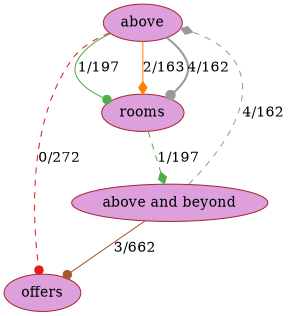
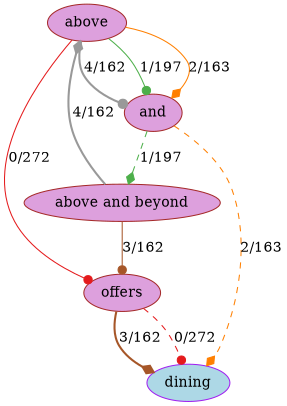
  digraph {
    node [color=brown fillcolor=plum style=filled]
    edge [arrowhead=dot color="#e41a1c" style=dashed weight=162]
    n1 [label=above]
    "above and beyond"
    offers
-   rooms
-   n1 -> offers [label="0/272" weight=272]
+   rooms [label=and]
+   dining [color=purple fillcolor=lightblue]
+   n1 -> offers [label="0/272" style=solid weight=272]
    n1 -> rooms [color="#4daf4a" label="1/197" style=solid weight=197]
    n1 -> rooms [arrowhead=diamond color="#ff7f00" label="2/163" style=solid weight=163]
    n1 -> rooms [color="#999999" label="4/162" style=bold]
-   "above and beyond" -> n1 [arrowhead=diamond color="#999999" label="4/162"]
-   "above and beyond" -> offers [color="#a65628" label="3/662" style=solid]
+   "above and beyond" -> n1 [arrowhead=diamond color="#999999" label="4/162" style=bold]
+   "above and beyond" -> offers [color="#a65628" label="3/162" style=solid]
+   offers -> dining [label="0/272" weight=272]
+   offers -> dining [arrowhead=diamond color="#a65628" label="3/162" style=bold]
    rooms -> "above and beyond" [arrowhead=diamond color="#4daf4a" label="1/197" weight=197]
+   rooms -> dining [arrowhead=diamond color="#ff7f00" label="2/163" weight=163]
  }
